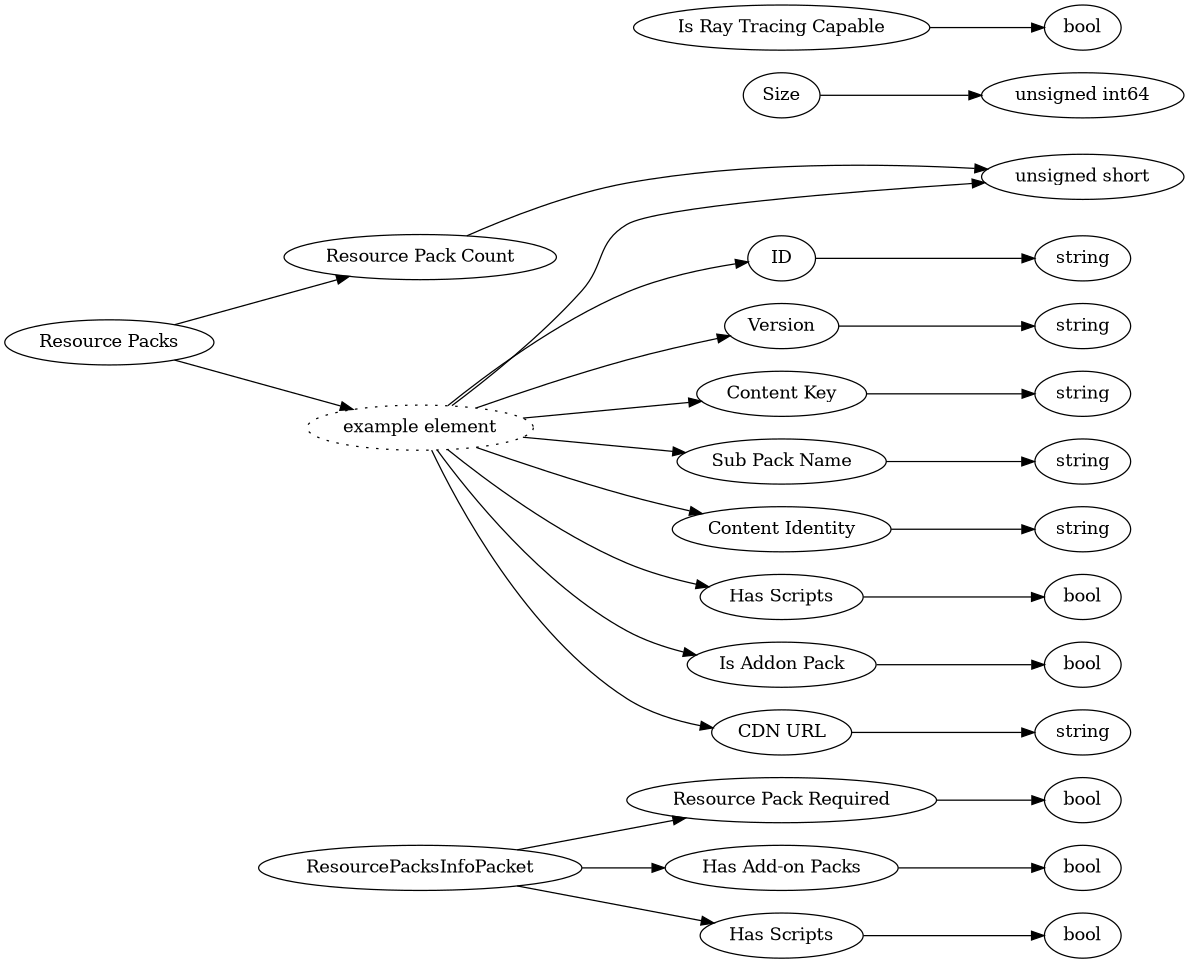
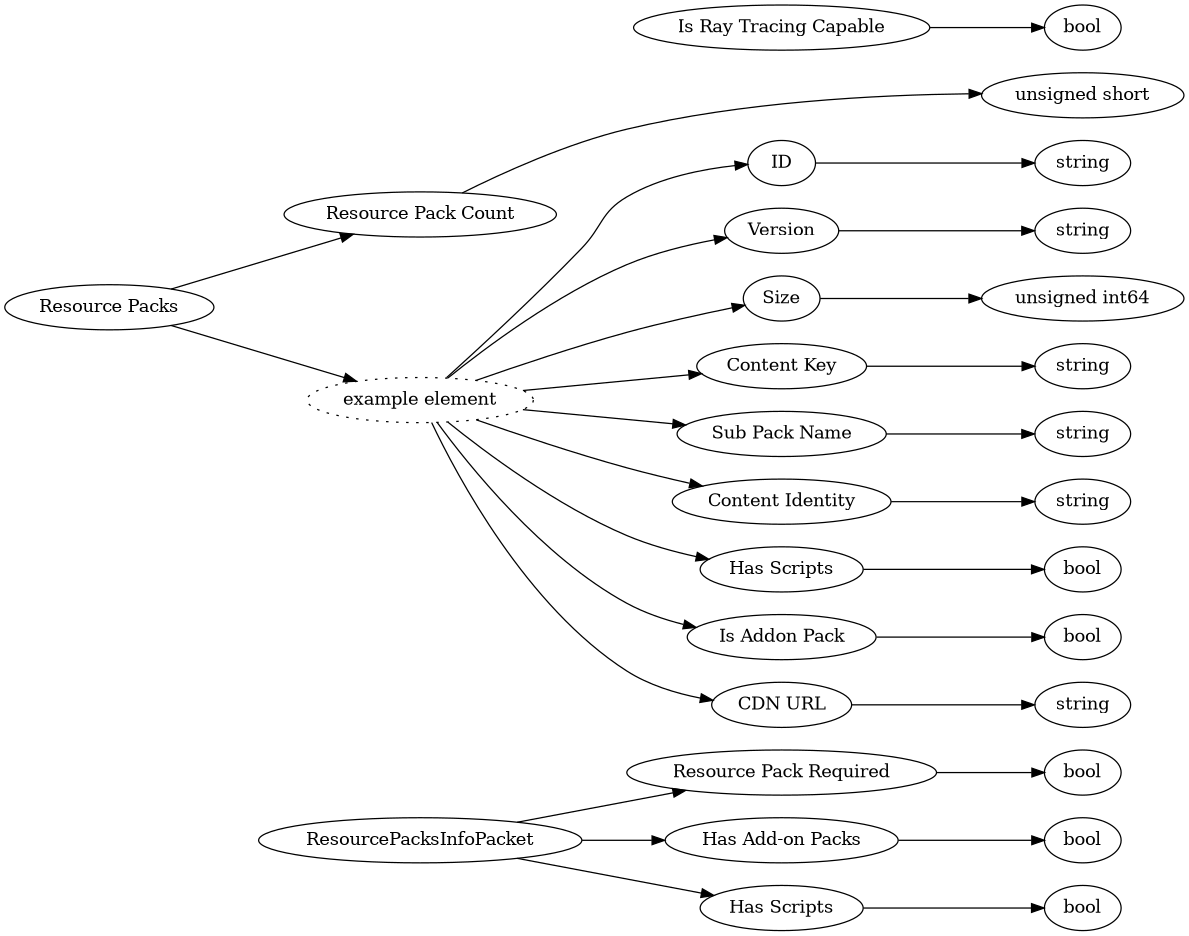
  digraph {
    fontname="DejaVu Serif"
    rankdir=LR
    node [fontname="DejaVu Serif"]
    edge [fontname="DejaVu Serif"]
    n1 [label=bool]
    n2 [label=bool]
    n3 [label=bool]
    n4 [label="unsigned short"]
    n5 [label=string]
    n6 [label=string]
    n7 [label="unsigned int64"]
    n8 [label=string]
    n9 [label=string]
    n10 [label=string]
    n11 [label=bool]
    n12 [label=bool]
    n13 [label=bool]
    n14 [label=string]
    n15 [label=ResourcePacksInfoPacket]
    n16 [label="Resource Pack Required"]
    n17 [label="Has Add-on Packs"]
    n18 [label="Has Scripts"]
    n19 [label="Resource Packs"]
    n20 [label="Resource Pack Count"]
    n21 [label="example element" style=dotted]
    n22 [label=ID]
    n23 [label=Version]
    n24 [label=Size]
    n25 [label="Content Key"]
    n26 [label="Sub Pack Name"]
    n27 [label="Content Identity"]
    n28 [label="Has Scripts"]
    n29 [label="Is Addon Pack"]
    n30 [label="CDN URL"]
    n31 [label="Is Ray Tracing Capable"]
    subgraph sub_1 {
      rank=max
      n1
      n2
      n3
      n4
      n5
      n6
      n7
      n8
      n9
      n10
      n11
      n12
      n13
      n14
    }
    n15 -> n16
    n15 -> n17
    n15 -> n18
    n16 -> n1
    n17 -> n2
    n18 -> n3
    n19 -> n20
    n19 -> n21
    n20 -> n4
    n21 -> n22
    n21 -> n23
-   n21 -> n4
+   n21 -> n24
    n21 -> n25
    n21 -> n26
    n21 -> n27
    n21 -> n28
    n21 -> n29
    n21 -> n30
    n22 -> n5
    n23 -> n6
    n24 -> n7
    n25 -> n8
    n26 -> n9
    n27 -> n10
    n28 -> n11
    n29 -> n12
    n30 -> n14
    n31 -> n13
  }
